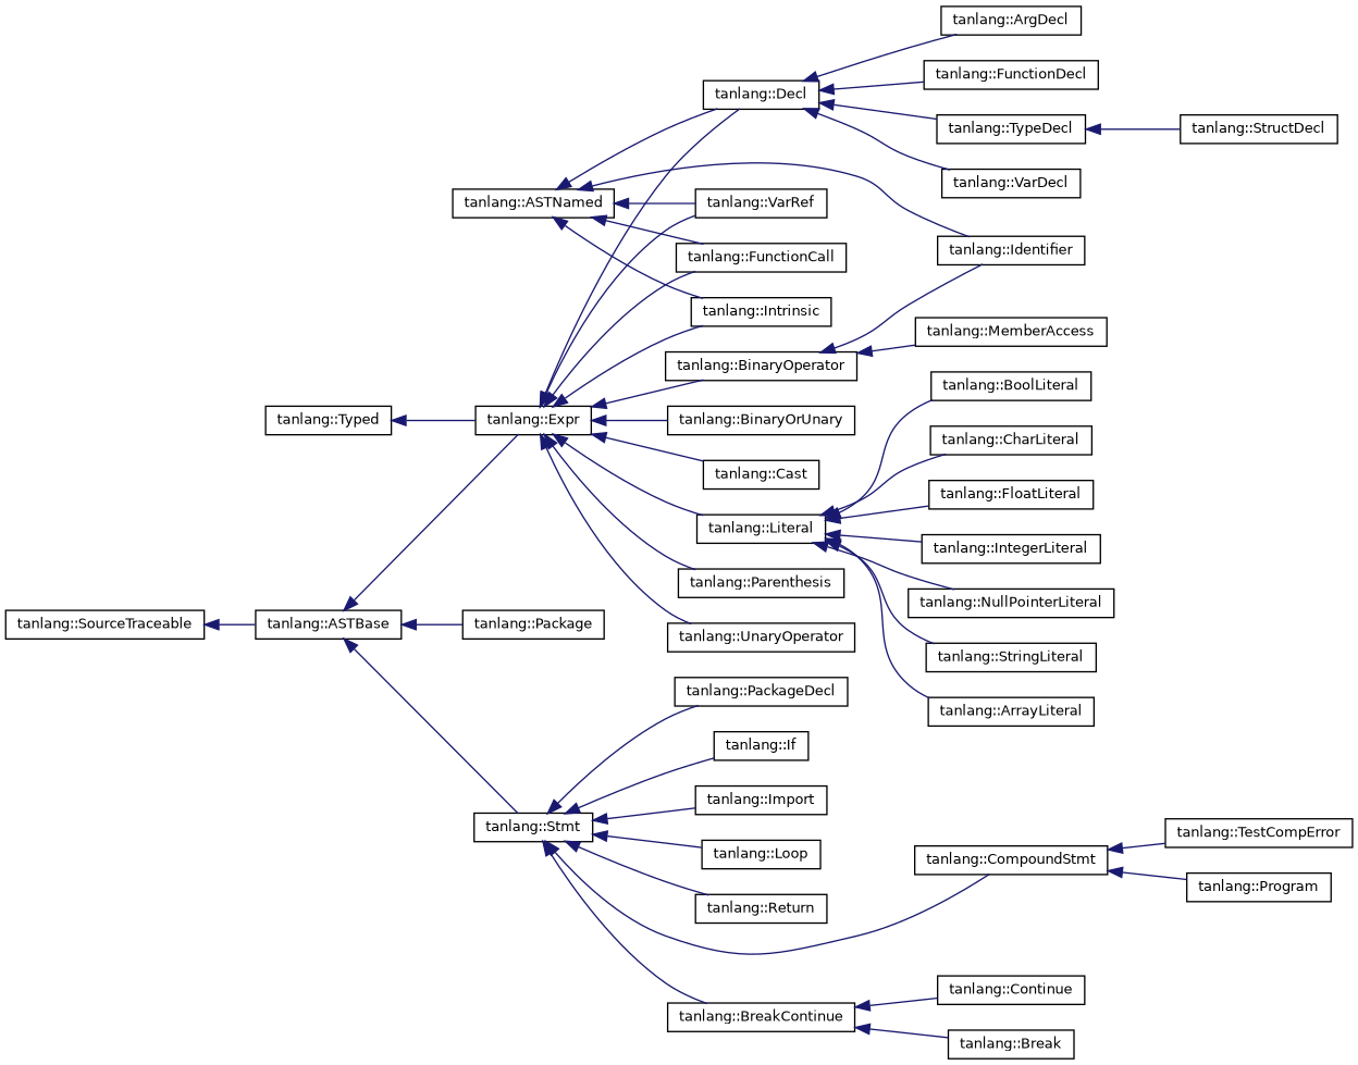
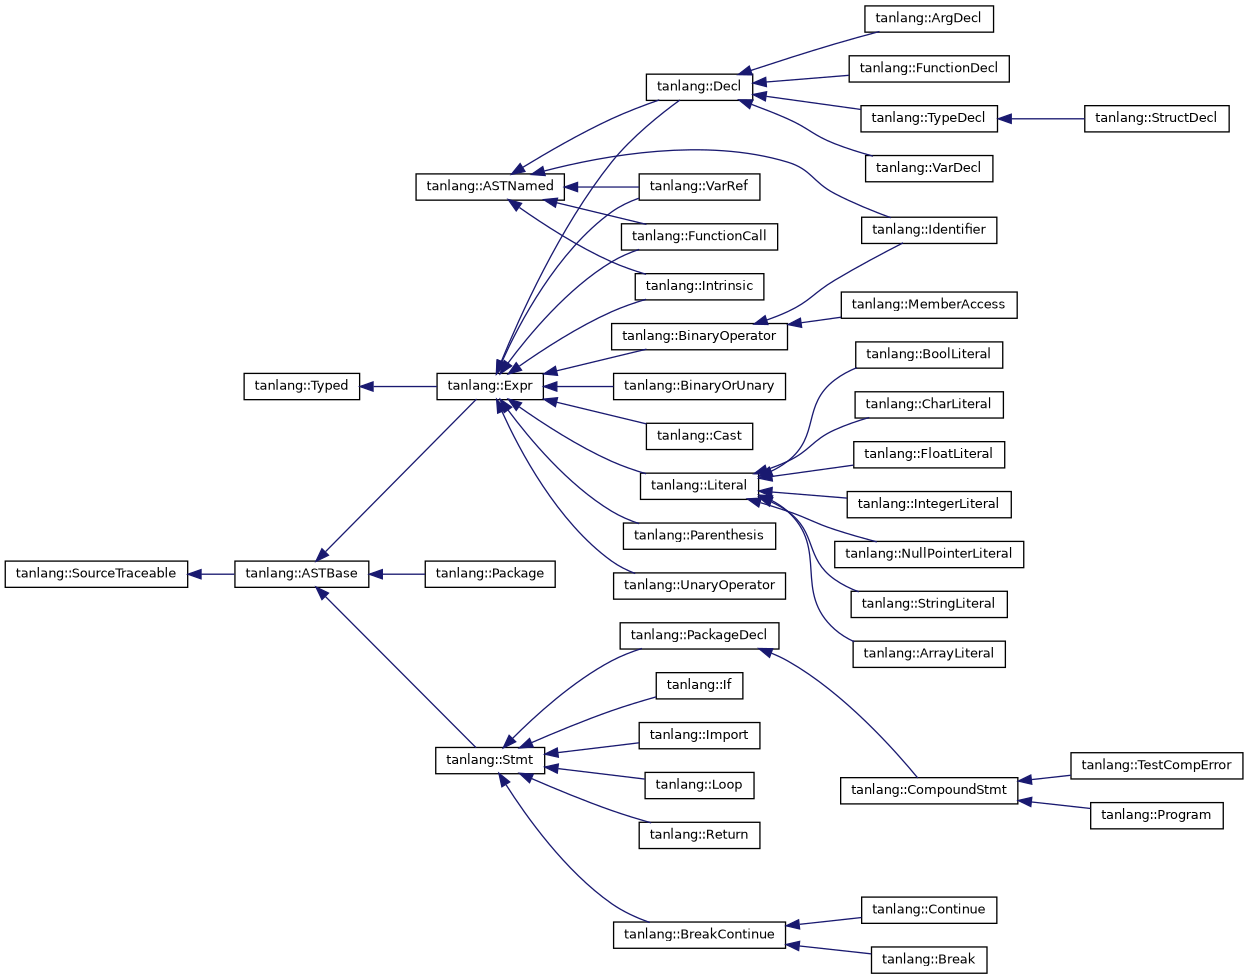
  digraph {
    rankdir=LR
    node [color=black fillcolor=white fontname=Helvetica fontsize=10 shape=record style=filled]
    edge [color=midnightblue dir=back fontname=Helvetica fontsize=10 labelfontname=Helvetica labelfontsize=10 style=solid]
    n1 [height=0.2 label="tanlang::ASTNamed" width=0.4]
    n2 [height=0.2 label="tanlang::Decl" width=0.4]
    n3 [height=0.2 label="tanlang::FunctionCall" width=0.4]
    n4 [height=0.2 label="tanlang::Identifier" width=0.4]
    n5 [height=0.2 label="tanlang::Intrinsic" width=0.4]
    n6 [height=0.2 label="tanlang::VarRef" width=0.4]
    n7 [height=0.2 label="tanlang::ArgDecl" width=0.4]
    n8 [height=0.2 label="tanlang::FunctionDecl" width=0.4]
    n9 [height=0.2 label="tanlang::TypeDecl" width=0.4]
    n10 [height=0.2 label="tanlang::VarDecl" width=0.4]
    n11 [height=0.2 label="tanlang::StructDecl" width=0.4]
    n12 [height=0.2 label="tanlang::SourceTraceable" width=0.4]
    n13 [height=0.2 label="tanlang::ASTBase" width=0.4]
    n14 [height=0.2 label="tanlang::Expr" width=0.4]
    n15 [height=0.2 label="tanlang::Package" width=0.4]
    n16 [height=0.2 label="tanlang::Stmt" width=0.4]
    n17 [height=0.2 label="tanlang::BinaryOperator" width=0.4]
    n18 [height=0.2 label="tanlang::BinaryOrUnary" width=0.4]
    n19 [height=0.2 label="tanlang::Cast" width=0.4]
    n20 [height=0.2 label="tanlang::Literal" width=0.4]
    n21 [height=0.2 label="tanlang::Parenthesis" width=0.4]
    n22 [height=0.2 label="tanlang::UnaryOperator" width=0.4]
    n23 [height=0.2 label="tanlang::BreakContinue" width=0.4]
    n24 [height=0.2 label="tanlang::CompoundStmt" width=0.4]
    n25 [height=0.2 label="tanlang::If" width=0.4]
    n26 [height=0.2 label="tanlang::Import" width=0.4]
    n27 [height=0.2 label="tanlang::Loop" width=0.4]
    n28 [height=0.2 label="tanlang::PackageDecl" width=0.4]
    n29 [height=0.2 label="tanlang::Return" width=0.4]
    n30 [height=0.2 label="tanlang::MemberAccess" width=0.4]
    n31 [height=0.2 label="tanlang::ArrayLiteral" width=0.4]
    n32 [height=0.2 label="tanlang::BoolLiteral" width=0.4]
    n33 [height=0.2 label="tanlang::CharLiteral" width=0.4]
    n34 [height=0.2 label="tanlang::FloatLiteral" width=0.4]
    n35 [height=0.2 label="tanlang::IntegerLiteral" width=0.4]
    n36 [height=0.2 label="tanlang::NullPointerLiteral" width=0.4]
    n37 [height=0.2 label="tanlang::StringLiteral" width=0.4]
    n38 [height=0.2 label="tanlang::Break" width=0.4]
    n39 [height=0.2 label="tanlang::Continue" width=0.4]
    n40 [height=0.2 label="tanlang::Program" width=0.4]
    n41 [height=0.2 label="tanlang::TestCompError" width=0.4]
    n42 [height=0.2 label="tanlang::Typed" width=0.4]
    n1 -> n2
    n1 -> n3
    n1 -> n4
    n1 -> n5
    n1 -> n6
    n2 -> n7
    n2 -> n8
    n2 -> n9
    n2 -> n10
    n9 -> n11
    n12 -> n13
    n13 -> n14
    n13 -> n15
    n13 -> n16
    n14 -> n2
    n14 -> n3
    n14 -> n5
    n14 -> n6
    n14 -> n17
    n14 -> n18
    n14 -> n19
    n14 -> n20
    n14 -> n21
    n14 -> n22
    n16 -> n23
-   n16 -> n24
+   n28 -> n24
    n16 -> n25
    n16 -> n26
    n16 -> n27
    n16 -> n28
    n16 -> n29
    n17 -> n4
    n17 -> n30
    n20 -> n31
    n20 -> n32
    n20 -> n33
    n20 -> n34
    n20 -> n35
    n20 -> n36
    n20 -> n37
    n23 -> n38
    n23 -> n39
    n24 -> n40
    n24 -> n41
    n42 -> n14
  }
